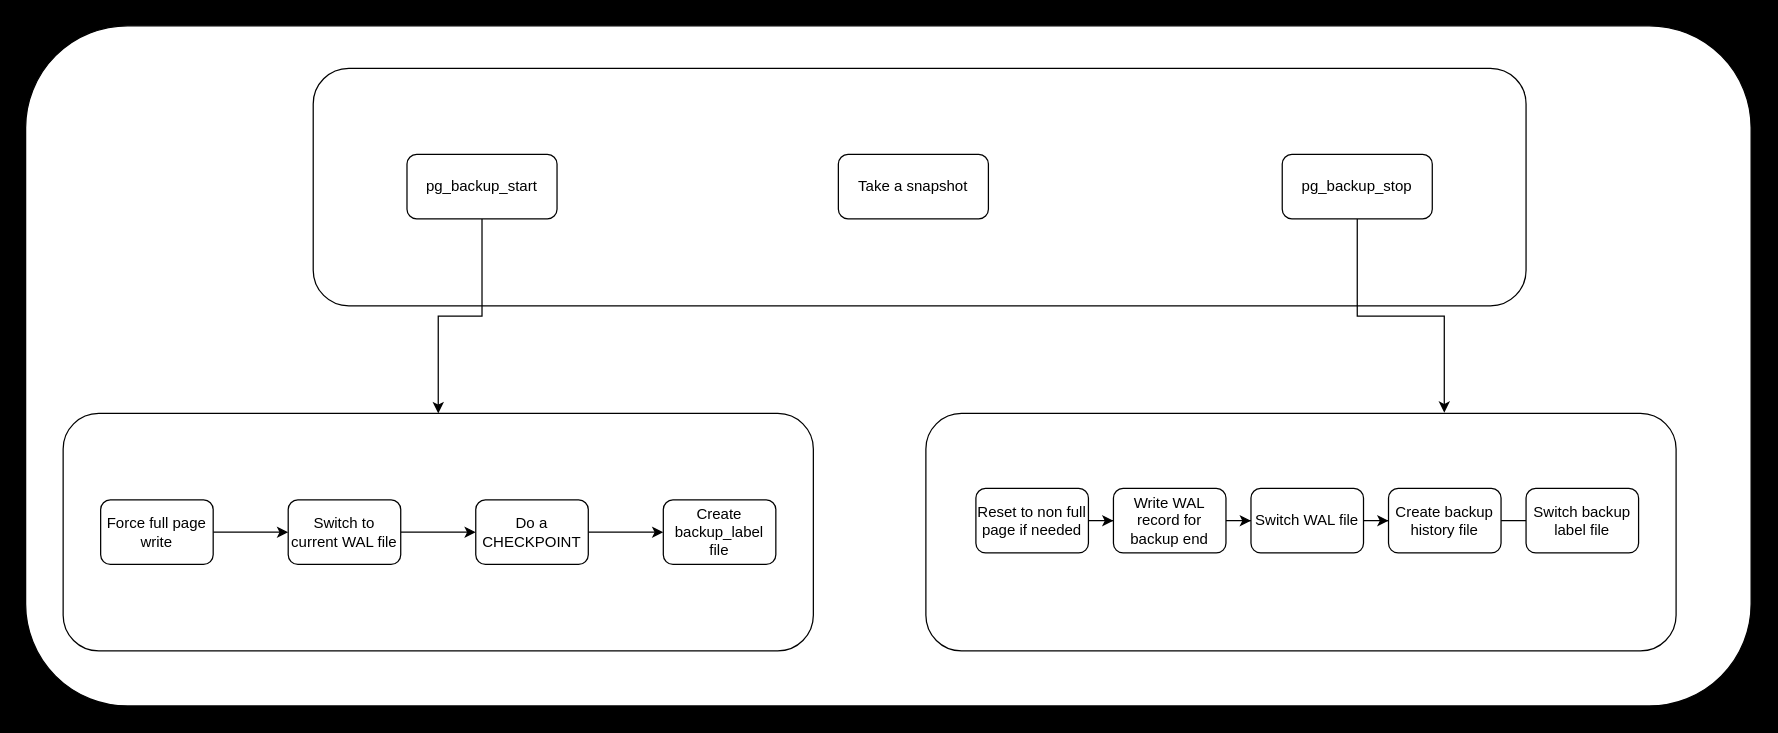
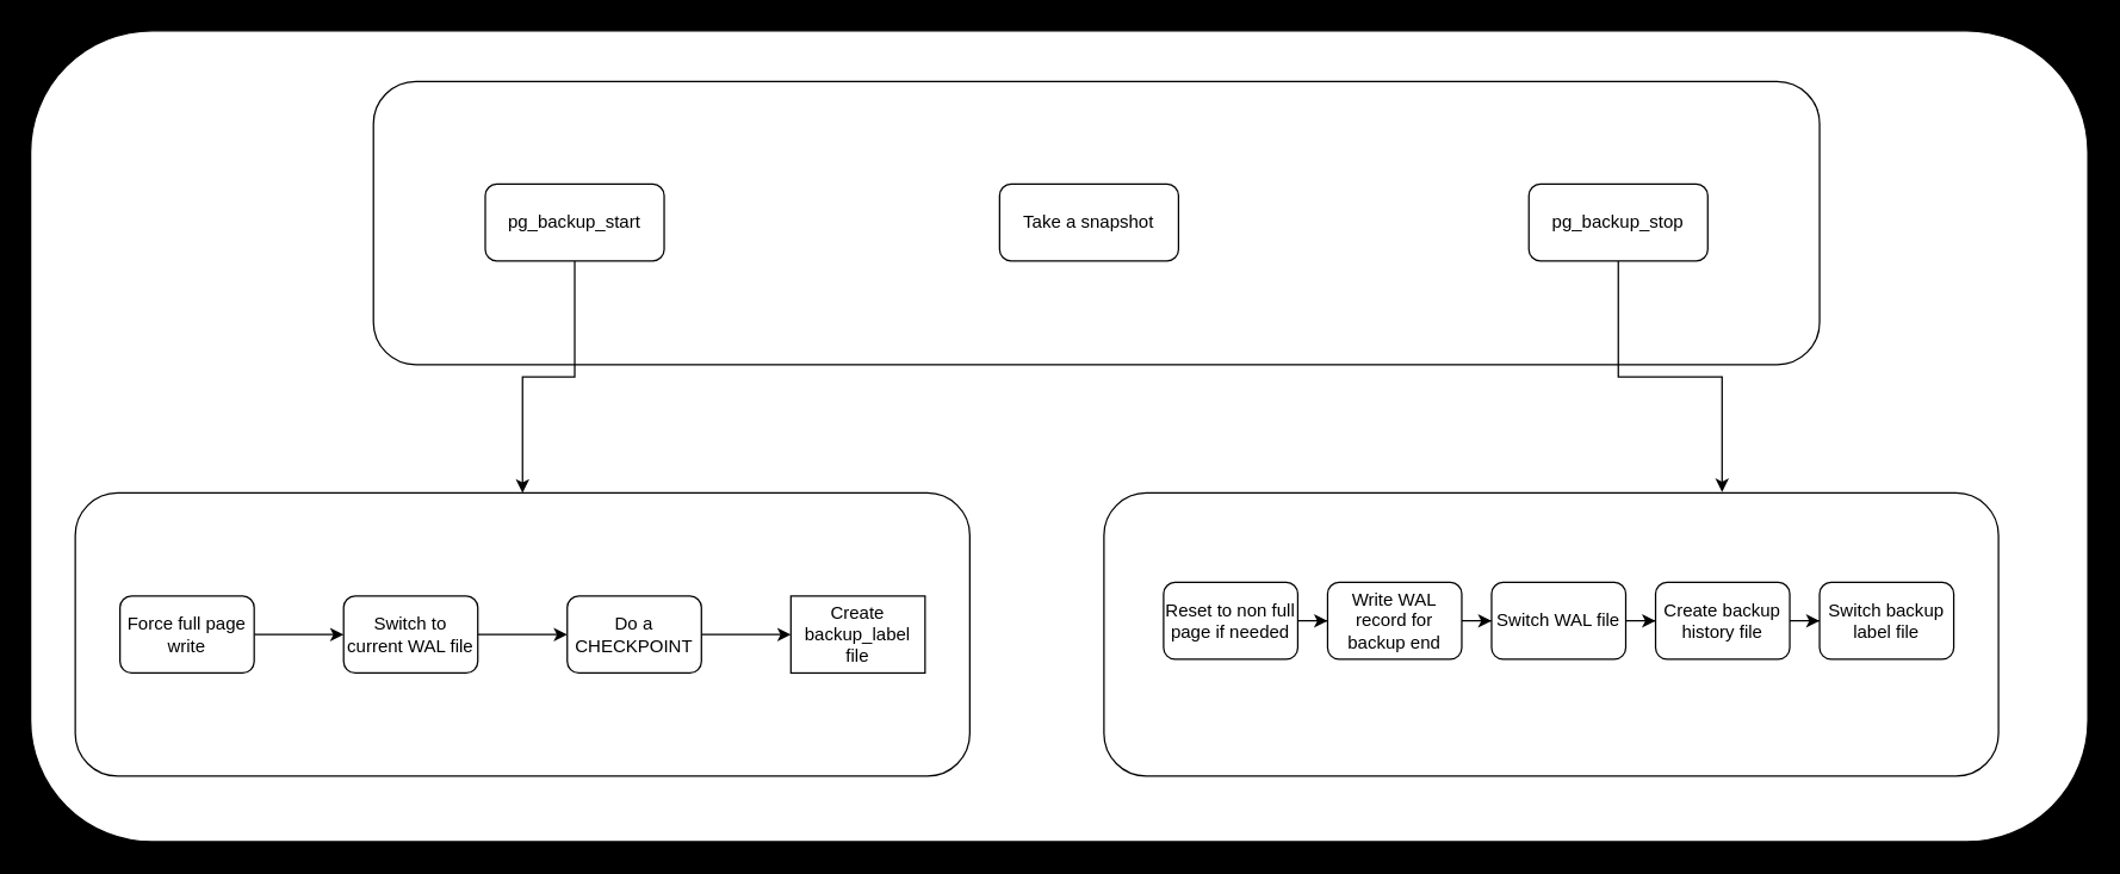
  <mxCell id="0" />
  <mxCell id="1" parent="0" />
  <mxCell id="2" value="" style="group" connectable="0" vertex="1" parent="1"><mxGeometry x="250" y="54" width="1150" height="510" as="geometry" /></mxCell>
  <mxCell id="3" value="" style="rounded=1;whiteSpace=wrap;html=1;strokeColor=default;" vertex="1" parent="2"><mxGeometry x="-230" y="-34" width="1380" height="544" as="geometry" /></mxCell>
  <mxCell id="4" value="" style="rounded=1;whiteSpace=wrap;html=1;strokeColor=default;" vertex="1" parent="2"><mxGeometry width="970" height="190" as="geometry" /></mxCell>
  <mxCell id="5" value="pg_backup_start" style="rounded=1;whiteSpace=wrap;html=1;" vertex="1" parent="2"><mxGeometry x="75" y="68.83" width="120" height="51.623" as="geometry" /></mxCell>
  <mxCell id="6" value="Take a snapshot" style="rounded=1;whiteSpace=wrap;html=1;" vertex="1" parent="2"><mxGeometry x="420" y="68.83" width="120" height="51.623" as="geometry" /></mxCell>
  <mxCell id="7" value="pg_backup_stop" style="rounded=1;whiteSpace=wrap;html=1;" vertex="1" parent="2"><mxGeometry x="775" y="68.83" width="120" height="51.623" as="geometry" /></mxCell>
  <mxCell id="8" value="" style="rounded=1;whiteSpace=wrap;html=1;strokeColor=default;" vertex="1" parent="2"><mxGeometry x="-200" y="276" width="600" height="190" as="geometry" /></mxCell>
  <mxCell id="9" value="" style="edgeStyle=orthogonalEdgeStyle;rounded=0;orthogonalLoop=1;jettySize=auto;html=1;" edge="1" parent="2" source="10" target="12"><mxGeometry relative="1" as="geometry" /></mxCell>
  <mxCell id="10" value="Force full page write" style="rounded=1;whiteSpace=wrap;html=1;" vertex="1" parent="2"><mxGeometry x="-170" y="345.19" width="90" height="51.62" as="geometry" /></mxCell>
  <mxCell id="11" value="" style="edgeStyle=orthogonalEdgeStyle;rounded=0;orthogonalLoop=1;jettySize=auto;html=1;" edge="1" parent="2" source="12" target="14"><mxGeometry relative="1" as="geometry" /></mxCell>
  <mxCell id="12" value="Switch to current WAL file" style="rounded=1;whiteSpace=wrap;html=1;" vertex="1" parent="2"><mxGeometry x="-20" y="345.19" width="90" height="51.62" as="geometry" /></mxCell>
  <mxCell id="13" value="" style="edgeStyle=orthogonalEdgeStyle;rounded=0;orthogonalLoop=1;jettySize=auto;html=1;" edge="1" parent="2" source="14" target="15"><mxGeometry relative="1" as="geometry" /></mxCell>
  <mxCell id="14" value="Do a CHECKPOINT" style="rounded=1;whiteSpace=wrap;html=1;" vertex="1" parent="2"><mxGeometry x="130" y="345.19" width="90" height="51.62" as="geometry" /></mxCell>
- <mxCell id="15" value="Create backup_label file" style="rounded=1;whiteSpace=wrap;html=1;" vertex="1" parent="2"><mxGeometry x="280" y="345.19" width="90" height="51.62" as="geometry" /></mxCell>
+ <mxCell id="15" value="Create backup_label file" style="whiteSpace=wrap;html=1;rounded=0;" vertex="1" parent="2"><mxGeometry x="280" y="345.19" width="90" height="51.62" as="geometry" /></mxCell>
  <mxCell id="16" style="edgeStyle=orthogonalEdgeStyle;rounded=0;orthogonalLoop=1;jettySize=auto;html=1;entryX=0.5;entryY=0;entryDx=0;entryDy=0;" edge="1" parent="2" source="5" target="8"><mxGeometry relative="1" as="geometry" /></mxCell>
  <mxCell id="17" value="" style="rounded=1;whiteSpace=wrap;html=1;strokeColor=default;" vertex="1" parent="2"><mxGeometry x="490" y="276" width="600" height="190" as="geometry" /></mxCell>
  <mxCell id="18" value="" style="edgeStyle=orthogonalEdgeStyle;rounded=0;orthogonalLoop=1;jettySize=auto;html=1;" edge="1" parent="2" source="19" target="21"><mxGeometry relative="1" as="geometry" /></mxCell>
  <mxCell id="19" value="Reset to non full page if needed" style="rounded=1;whiteSpace=wrap;html=1;" vertex="1" parent="2"><mxGeometry x="530" y="336.0" width="90" height="51.62" as="geometry" /></mxCell>
  <mxCell id="20" value="" style="edgeStyle=orthogonalEdgeStyle;rounded=0;orthogonalLoop=1;jettySize=auto;html=1;" edge="1" parent="2" source="21" target="23"><mxGeometry relative="1" as="geometry" /></mxCell>
  <mxCell id="21" value="Write WAL record for backup end" style="rounded=1;whiteSpace=wrap;html=1;" vertex="1" parent="2"><mxGeometry x="640" y="336.0" width="90" height="51.62" as="geometry" /></mxCell>
  <mxCell id="22" value="" style="edgeStyle=orthogonalEdgeStyle;rounded=0;orthogonalLoop=1;jettySize=auto;html=1;" edge="1" parent="2" source="23" target="25"><mxGeometry relative="1" as="geometry" /></mxCell>
  <mxCell id="23" value="Switch WAL file" style="rounded=1;whiteSpace=wrap;html=1;" vertex="1" parent="2"><mxGeometry x="750" y="336" width="90" height="51.62" as="geometry" /></mxCell>
- <mxCell id="24" value="" style="edgeStyle=orthogonalEdgeStyle;rounded=0;orthogonalLoop=1;jettySize=auto;html=1;endArrow=none;" edge="1" parent="2" source="25" target="26"><mxGeometry relative="1" as="geometry" /></mxCell>
+ <mxCell id="24" value="" style="edgeStyle=orthogonalEdgeStyle;rounded=0;orthogonalLoop=1;jettySize=auto;html=1;" edge="1" parent="2" source="25" target="26"><mxGeometry relative="1" as="geometry" /></mxCell>
  <mxCell id="25" value="Create backup history file" style="rounded=1;whiteSpace=wrap;html=1;" vertex="1" parent="2"><mxGeometry x="860" y="336" width="90" height="51.62" as="geometry" /></mxCell>
  <mxCell id="26" value="Switch backup label file" style="rounded=1;whiteSpace=wrap;html=1;" vertex="1" parent="2"><mxGeometry x="970" y="336" width="90" height="51.62" as="geometry" /></mxCell>
  <mxCell id="27" style="edgeStyle=orthogonalEdgeStyle;rounded=0;orthogonalLoop=1;jettySize=auto;html=1;entryX=0.691;entryY=-0.003;entryDx=0;entryDy=0;entryPerimeter=0;" edge="1" parent="2" source="7" target="17"><mxGeometry relative="1" as="geometry" /></mxCell>
